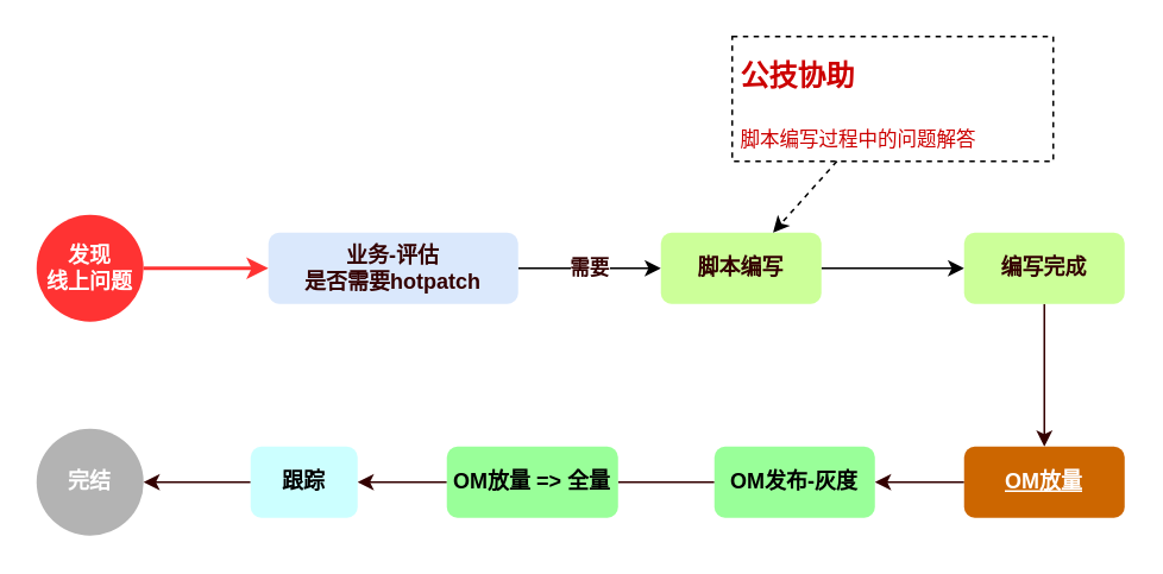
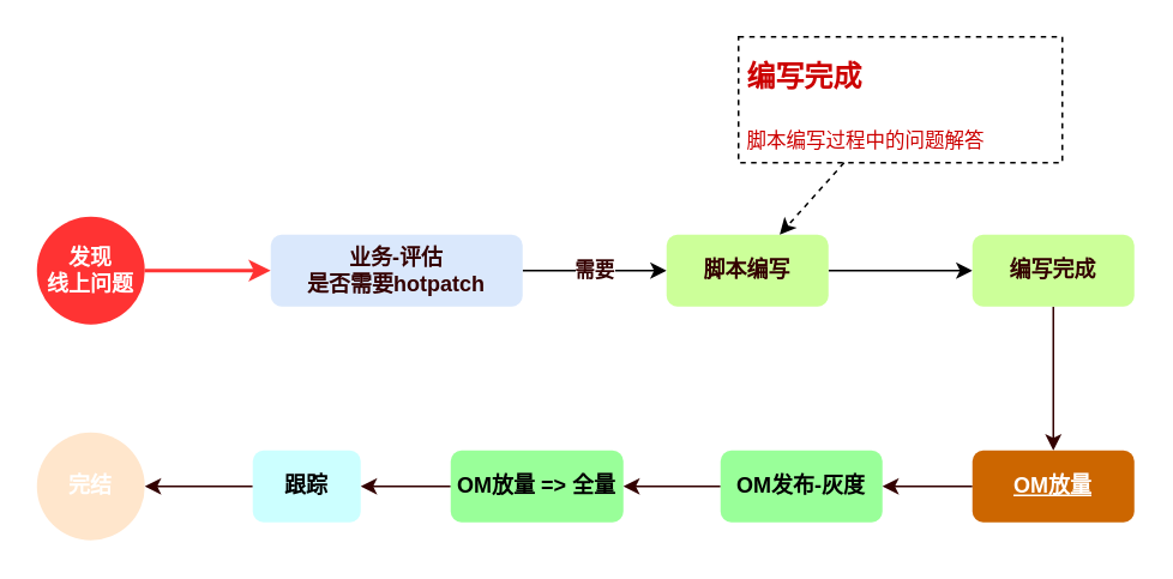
  <mxCell id="0" />
  <mxCell id="1" parent="0" />
  <mxCell id="2" style="edgeStyle=orthogonalEdgeStyle;rounded=0;orthogonalLoop=1;jettySize=auto;html=1;fontColor=#CC0000;strokeColor=#FF3333;strokeWidth=2;" edge="1" parent="1" source="3" target="5"><mxGeometry relative="1" as="geometry" /></mxCell>
  <mxCell id="3" value="&lt;font&gt;发现&lt;br&gt;线上问题&lt;/font&gt;" style="ellipse;whiteSpace=wrap;html=1;aspect=fixed;fillColor=#FF3333;strokeColor=none;fontStyle=1;fontColor=#FFFFFF;" vertex="1" parent="1"><mxGeometry x="20" y="120" width="60" height="60" as="geometry" /></mxCell>
  <mxCell id="4" value="需要" style="edgeStyle=orthogonalEdgeStyle;rounded=0;orthogonalLoop=1;jettySize=auto;html=1;fontColor=#330000;fontStyle=1" edge="1" parent="1" source="5" target="7"><mxGeometry relative="1" as="geometry" /></mxCell>
  <mxCell id="5" value="业务-评估&lt;br&gt;是否需要hotpatch" style="rounded=1;whiteSpace=wrap;html=1;fontColor=#330000;strokeColor=none;fillColor=#dae8fc;fontStyle=1;" vertex="1" parent="1"><mxGeometry x="150" y="130" width="140" height="40" as="geometry" /></mxCell>
  <mxCell id="6" style="edgeStyle=orthogonalEdgeStyle;rounded=0;orthogonalLoop=1;jettySize=auto;html=1;fontColor=#CC0000;" edge="1" parent="1" source="7" target="11"><mxGeometry relative="1" as="geometry" /></mxCell>
  <mxCell id="7" value="脚本编写" style="rounded=1;whiteSpace=wrap;html=1;fontColor=#330000;strokeColor=none;fillColor=#CCFF99;fontStyle=1" vertex="1" parent="1"><mxGeometry x="370" y="130" width="90" height="40" as="geometry" /></mxCell>
  <mxCell id="8" style="rounded=0;orthogonalLoop=1;jettySize=auto;html=1;fontColor=#CC0000;dashed=1;" edge="1" parent="1" source="9" target="7"><mxGeometry relative="1" as="geometry" /></mxCell>
- <mxCell id="9" value="&lt;p style=&quot;line-height: 0.8;&quot;&gt;&lt;/p&gt;&lt;h1&gt;&lt;font style=&quot;font-size: 16px; line-height: 0.7;&quot;&gt;公技协助&lt;/font&gt;&lt;/h1&gt;&lt;p&gt;&lt;font style=&quot;font-size: 11px;&quot;&gt;脚本编写过程中的问题解答&lt;/font&gt;&lt;/p&gt;&lt;p&gt;&lt;/p&gt;" style="text;html=1;strokeColor=default;fillColor=none;spacing=5;spacingTop=-20;whiteSpace=wrap;overflow=hidden;rounded=0;fontColor=#CC0000;dashed=1;" vertex="1" parent="1"><mxGeometry x="410" y="20" width="180" height="70" as="geometry" /></mxCell>
+ <mxCell id="9" value="&lt;p style=&quot;line-height: 0.8;&quot;&gt;&lt;/p&gt;&lt;h1&gt;&lt;font style=&quot;font-size: 16px; line-height: 0.7;&quot;&gt;编写完成&lt;/font&gt;&lt;/h1&gt;&lt;p&gt;&lt;font style=&quot;font-size: 11px;&quot;&gt;脚本编写过程中的问题解答&lt;/font&gt;&lt;/p&gt;&lt;p&gt;&lt;/p&gt;" style="text;html=1;strokeColor=default;fillColor=none;spacing=5;spacingTop=-20;whiteSpace=wrap;overflow=hidden;rounded=0;fontColor=#CC0000;dashed=1;" vertex="1" parent="1"><mxGeometry x="410" y="20" width="180" height="70" as="geometry" /></mxCell>
  <mxCell id="10" style="edgeStyle=none;rounded=0;orthogonalLoop=1;jettySize=auto;html=1;strokeColor=#330000;strokeWidth=1;fontSize=16;fontColor=#330000;" edge="1" parent="1" source="11" target="13"><mxGeometry relative="1" as="geometry" /></mxCell>
  <mxCell id="11" value="编写完成" style="rounded=1;whiteSpace=wrap;html=1;fontColor=#330000;strokeColor=none;fillColor=#CCFF99;fontStyle=1" vertex="1" parent="1"><mxGeometry x="540" y="130" width="90" height="40" as="geometry" /></mxCell>
  <mxCell id="12" style="edgeStyle=none;rounded=0;orthogonalLoop=1;jettySize=auto;html=1;strokeColor=#330000;strokeWidth=1;fontSize=16;fontColor=#330000;" edge="1" parent="1" source="13" target="15"><mxGeometry relative="1" as="geometry" /></mxCell>
  <mxCell id="13" value="OM放量" style="rounded=1;whiteSpace=wrap;html=1;fontColor=#FFFFFF;strokeColor=none;fillColor=#CC6600;fontStyle=5" vertex="1" parent="1"><mxGeometry x="540" y="250" width="90" height="40" as="geometry" /></mxCell>
- <mxCell id="14" style="edgeStyle=none;rounded=0;orthogonalLoop=1;jettySize=auto;html=1;strokeColor=#330000;strokeWidth=1;fontSize=16;fontColor=#330000;endArrow=none;" edge="1" parent="1" source="15" target="17"><mxGeometry relative="1" as="geometry" /></mxCell>
+ <mxCell id="14" style="edgeStyle=none;rounded=0;orthogonalLoop=1;jettySize=auto;html=1;strokeColor=#330000;strokeWidth=1;fontSize=16;fontColor=#330000;" edge="1" parent="1" source="15" target="17"><mxGeometry relative="1" as="geometry" /></mxCell>
  <mxCell id="15" value="OM发布-灰度" style="rounded=1;whiteSpace=wrap;html=1;fontColor=#000000;strokeColor=none;fillColor=#99FF99;fontStyle=1" vertex="1" parent="1"><mxGeometry x="400" y="250" width="90" height="40" as="geometry" /></mxCell>
  <mxCell id="16" style="edgeStyle=none;rounded=0;orthogonalLoop=1;jettySize=auto;html=1;strokeColor=#330000;strokeWidth=1;fontSize=16;fontColor=#000000;" edge="1" parent="1" source="17" target="19"><mxGeometry relative="1" as="geometry" /></mxCell>
  <mxCell id="17" value="OM放量 =&amp;gt; 全量" style="rounded=1;whiteSpace=wrap;html=1;fontColor=#000000;fillColor=#99FF99;strokeColor=none;fontStyle=1" vertex="1" parent="1"><mxGeometry x="250" y="250" width="96" height="40" as="geometry" /></mxCell>
  <mxCell id="18" style="edgeStyle=none;rounded=0;orthogonalLoop=1;jettySize=auto;html=1;strokeColor=#330000;strokeWidth=1;fontSize=16;fontColor=#000000;" edge="1" parent="1" source="19" target="20"><mxGeometry relative="1" as="geometry" /></mxCell>
  <mxCell id="19" value="跟踪" style="rounded=1;whiteSpace=wrap;html=1;fontColor=#000000;strokeColor=none;fillColor=#CCFFFF;fontStyle=1" vertex="1" parent="1"><mxGeometry x="140" y="250" width="60" height="40" as="geometry" /></mxCell>
- <mxCell id="20" value="&lt;font&gt;完结&lt;/font&gt;" style="ellipse;whiteSpace=wrap;html=1;aspect=fixed;strokeColor=none;fillColor=#B3B3B3;fontColor=#FFFFFF;fontStyle=1" vertex="1" parent="1"><mxGeometry x="20" y="240" width="60" height="60" as="geometry" /></mxCell>
+ <mxCell id="20" value="&lt;font&gt;完结&lt;/font&gt;" style="ellipse;whiteSpace=wrap;html=1;aspect=fixed;strokeColor=none;fillColor=#ffe6cc;fontColor=#FFFFFF;fontStyle=1;" vertex="1" parent="1"><mxGeometry x="20" y="240" width="60" height="60" as="geometry" /></mxCell>
